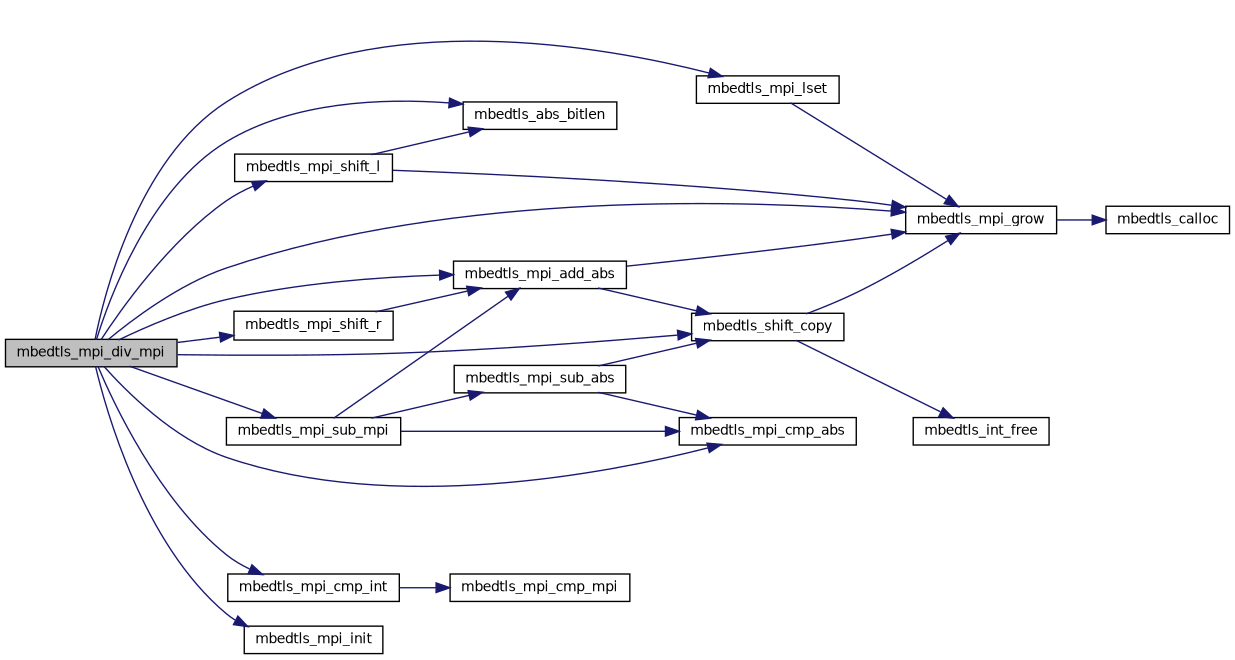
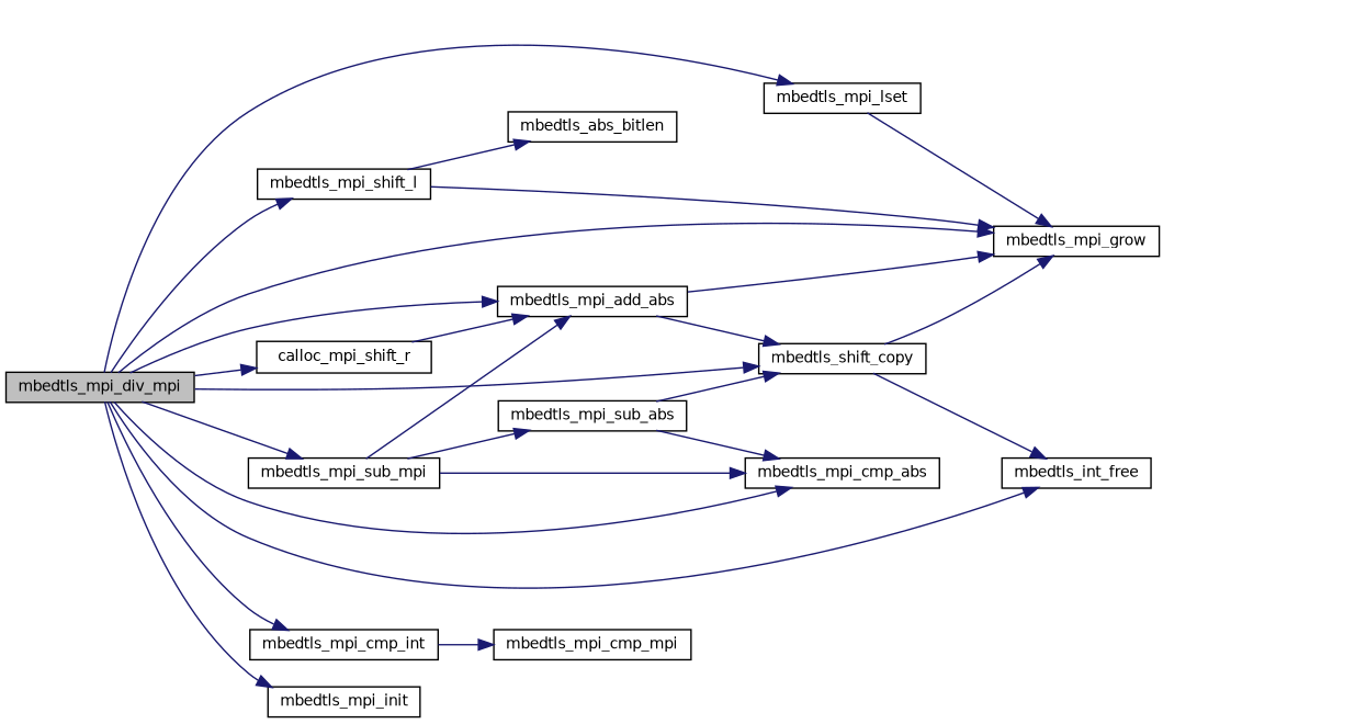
  digraph {
    rankdir=LR
    node [color=black fillcolor=white fontname=Helvetica fontsize=10 shape=record style=filled]
    edge [color=midnightblue fontname=Helvetica fontsize=10 labelfontname=Helvetica labelfontsize=10 style=solid]
    n1 [fillcolor=grey75 fontcolor=black height=0.2 label=mbedtls_mpi_div_mpi width=0.4]
    n2 [height=0.2 label=mbedtls_abs_bitlen width=0.4]
    n3 [height=0.2 label=mbedtls_mpi_cmp_abs width=0.4]
    n4 [height=0.2 label=mbedtls_mpi_cmp_int width=0.4]
    n5 [height=0.2 label=mbedtls_shift_copy width=0.4]
    n6 [height=0.2 label=mbedtls_mpi_grow width=0.4]
    n7 [height=0.2 label=mbedtls_mpi_init width=0.4]
    n8 [height=0.2 label=mbedtls_mpi_lset width=0.4]
    n9 [height=0.2 label=mbedtls_mpi_shift_l width=0.4]
-   n10 [height=0.2 label=mbedtls_mpi_shift_r width=0.4]
+   n10 [height=0.2 label=calloc_mpi_shift_r width=0.4]
    n11 [height=0.2 label=mbedtls_mpi_sub_mpi width=0.4]
    n12 [height=0.2 label=mbedtls_mpi_add_abs width=0.4]
    n13 [height=0.2 label=mbedtls_mpi_cmp_mpi width=0.4]
    n14 [height=0.2 label=mbedtls_int_free width=0.4]
-   n15 [height=0.2 label=mbedtls_calloc width=0.4]
    n16 [height=0.2 label=mbedtls_mpi_sub_abs width=0.4]
-   n1 -> n2
+   n1 -> n14
    n1 -> n3
    n1 -> n4
    n1 -> n5
    n1 -> n6
    n1 -> n7
    n1 -> n8
    n1 -> n9
    n1 -> n10
    n1 -> n11
    n1 -> n12
    n4 -> n13
    n5 -> n6
    n5 -> n14
-   n6 -> n15
    n8 -> n6
    n9 -> n2
    n9 -> n6
    n10 -> n12
    n11 -> n3
    n11 -> n12
    n11 -> n16
    n12 -> n5
    n12 -> n6
    n16 -> n3
    n16 -> n5
  }
